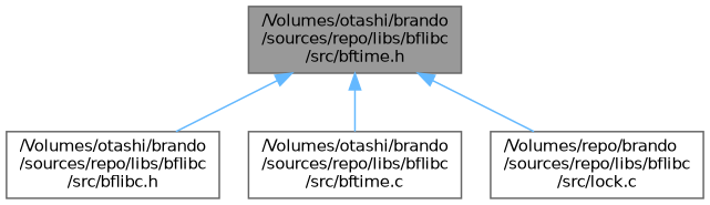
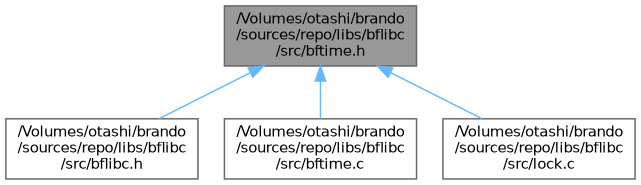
  digraph {
    node [color=grey40 fillcolor=white fontname=Helvetica fontsize=10 shape=box style=filled]
    edge [color=steelblue1 dir=back fontname=Helvetica fontsize=10 labelfontname=Helvetica labelfontsize=10 style=solid]
    n1 [color=gray40 fillcolor=grey60 fontcolor=black height=0.2 label="/Volumes/otashi/brando\l/sources/repo/libs/bflibc\l/src/bftime.h" width=0.4]
    n2 [height=0.2 label="/Volumes/otashi/brando\l/sources/repo/libs/bflibc\l/src/bflibc.h" width=0.4]
    n3 [height=0.2 label="/Volumes/otashi/brando\l/sources/repo/libs/bflibc\l/src/bftime.c" width=0.4]
-   n4 [height=0.2 label="/Volumes/repo/brando\l/sources/repo/libs/bflibc\l/src/lock.c" width=0.4]
+   n4 [height=0.2 label="/Volumes/otashi/brando\l/sources/repo/libs/bflibc\l/src/lock.c" width=0.4]
    n1 -> n2
    n1 -> n3
    n1 -> n4
  }
